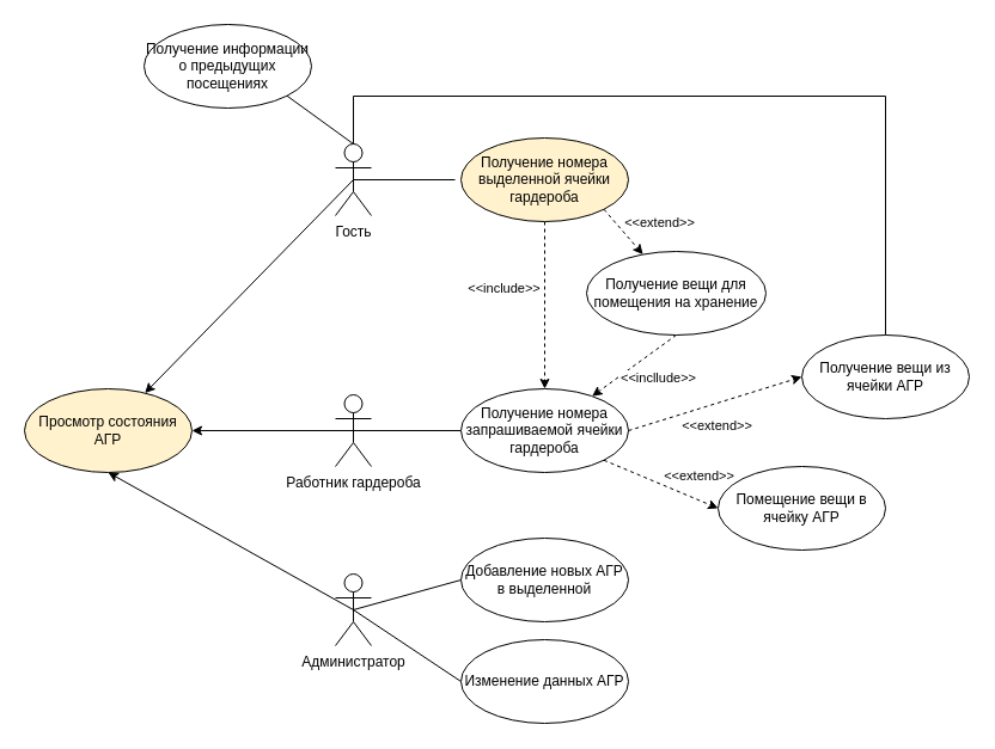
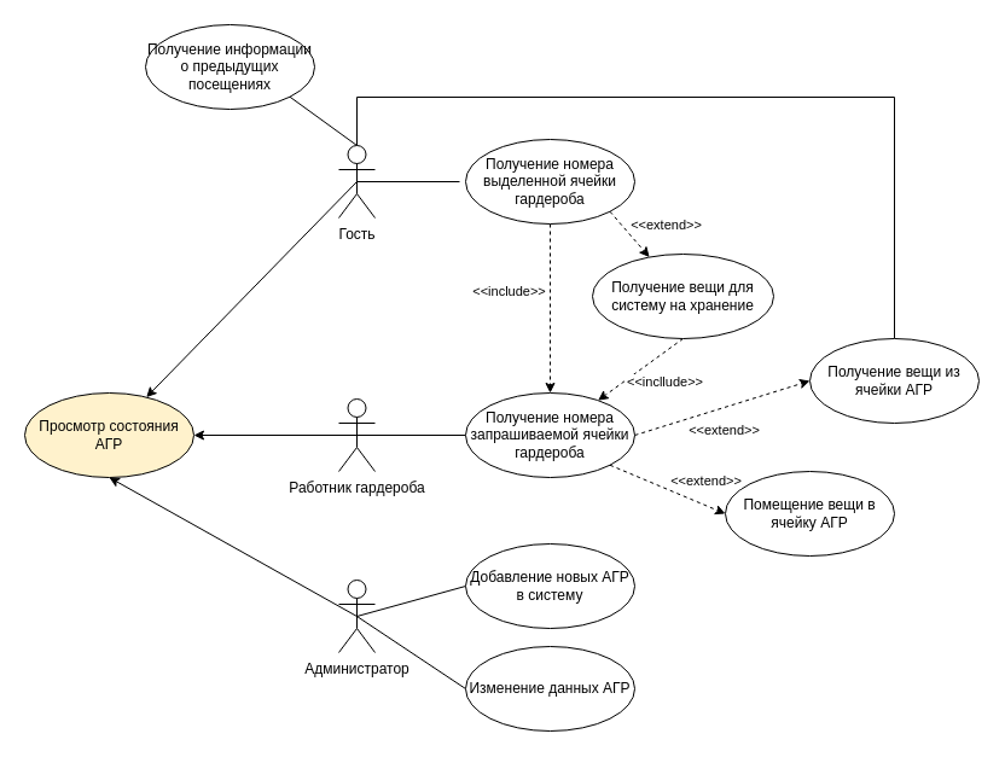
  <mxCell id="0" />
  <mxCell id="1" parent="0" />
  <mxCell id="2" style="edgeStyle=orthogonalEdgeStyle;rounded=0;orthogonalLoop=1;jettySize=auto;html=1;exitX=0.5;exitY=0.5;exitDx=0;exitDy=0;exitPerimeter=0;endArrow=none;endFill=0;" edge="1" parent="1" source="5" target="23"><mxGeometry relative="1" as="geometry"><Array as="points"><mxPoint x="295" y="80" /><mxPoint x="740" y="80" /></Array></mxGeometry></mxCell>
  <mxCell id="3" style="rounded=0;orthogonalLoop=1;jettySize=auto;html=1;exitX=0.5;exitY=0;exitDx=0;exitDy=0;exitPerimeter=0;entryX=1;entryY=1;entryDx=0;entryDy=0;endArrow=none;endFill=0;" edge="1" parent="1" source="5" target="32"><mxGeometry relative="1" as="geometry" /></mxCell>
  <mxCell id="4" style="rounded=0;orthogonalLoop=1;jettySize=auto;html=1;exitX=0.5;exitY=0.5;exitDx=0;exitDy=0;exitPerimeter=0;" edge="1" parent="1" source="5" target="13"><mxGeometry relative="1" as="geometry" /></mxCell>
  <mxCell id="5" value="Гость" style="shape=umlActor;verticalLabelPosition=bottom;verticalAlign=top;html=1;" vertex="1" parent="1"><mxGeometry x="280" y="120" width="30" height="60" as="geometry" /></mxCell>
  <mxCell id="6" style="rounded=0;orthogonalLoop=1;jettySize=auto;html=1;exitX=0.5;exitY=0.5;exitDx=0;exitDy=0;exitPerimeter=0;entryX=0;entryY=0.5;entryDx=0;entryDy=0;endArrow=none;endFill=0;" edge="1" parent="1" source="8" target="22"><mxGeometry relative="1" as="geometry" /></mxCell>
  <mxCell id="7" style="rounded=0;orthogonalLoop=1;jettySize=auto;html=1;exitX=0.5;exitY=0.5;exitDx=0;exitDy=0;exitPerimeter=0;entryX=1;entryY=0.5;entryDx=0;entryDy=0;" edge="1" parent="1" source="8" target="13"><mxGeometry relative="1" as="geometry" /></mxCell>
  <mxCell id="8" value="Работник гардероба" style="shape=umlActor;verticalLabelPosition=bottom;verticalAlign=top;html=1;" vertex="1" parent="1"><mxGeometry x="280" y="330" width="30" height="60" as="geometry" /></mxCell>
  <mxCell id="9" style="rounded=0;orthogonalLoop=1;jettySize=auto;html=1;exitX=0.5;exitY=0.5;exitDx=0;exitDy=0;exitPerimeter=0;entryX=0;entryY=0.5;entryDx=0;entryDy=0;endArrow=none;endFill=0;" edge="1" parent="1" source="12" target="14"><mxGeometry relative="1" as="geometry" /></mxCell>
  <mxCell id="10" style="rounded=0;orthogonalLoop=1;jettySize=auto;html=1;exitX=0.5;exitY=0.5;exitDx=0;exitDy=0;exitPerimeter=0;entryX=0;entryY=0.5;entryDx=0;entryDy=0;endArrow=none;endFill=0;" edge="1" parent="1" source="12" target="15"><mxGeometry relative="1" as="geometry" /></mxCell>
  <mxCell id="11" style="rounded=0;orthogonalLoop=1;jettySize=auto;html=1;exitX=0.5;exitY=0.5;exitDx=0;exitDy=0;exitPerimeter=0;entryX=0.5;entryY=1;entryDx=0;entryDy=0;" edge="1" parent="1" source="12" target="13"><mxGeometry relative="1" as="geometry" /></mxCell>
  <mxCell id="12" value="Администратор&lt;br&gt;" style="shape=umlActor;verticalLabelPosition=bottom;verticalAlign=top;html=1;" vertex="1" parent="1"><mxGeometry x="280" y="480" width="30" height="60" as="geometry" /></mxCell>
  <mxCell id="13" value="Просмотр состояния АГР" style="ellipse;whiteSpace=wrap;html=1;fillColor=#fff2cc;" vertex="1" parent="1"><mxGeometry x="20" y="325" width="140" height="70" as="geometry" /></mxCell>
- <mxCell id="14" value="Добавление новых АГР в выделенной" style="ellipse;whiteSpace=wrap;html=1;" vertex="1" parent="1"><mxGeometry x="385" y="450" width="140" height="70" as="geometry" /></mxCell>
+ <mxCell id="14" value="Добавление новых АГР в систему" style="ellipse;whiteSpace=wrap;html=1;" vertex="1" parent="1"><mxGeometry x="385" y="450" width="140" height="70" as="geometry" /></mxCell>
  <mxCell id="15" value="Изменение данных АГР" style="ellipse;whiteSpace=wrap;html=1;" vertex="1" parent="1"><mxGeometry x="385" y="535" width="140" height="70" as="geometry" /></mxCell>
  <mxCell id="16" style="rounded=0;orthogonalLoop=1;jettySize=auto;html=1;entryX=0.5;entryY=0;entryDx=0;entryDy=0;endArrow=classic;endFill=1;dashed=1;" edge="1" parent="1" source="20" target="22"><mxGeometry relative="1" as="geometry" /></mxCell>
  <mxCell id="17" value="&amp;lt;&amp;lt;include&amp;gt;&amp;gt;" style="edgeLabel;html=1;align=center;verticalAlign=middle;resizable=0;points=[];" vertex="1" connectable="0" parent="16"><mxGeometry x="-0.343" y="-1" relative="1" as="geometry"><mxPoint x="-34" y="9" as="offset" /></mxGeometry></mxCell>
  <mxCell id="18" style="rounded=0;orthogonalLoop=1;jettySize=auto;html=1;exitX=1;exitY=1;exitDx=0;exitDy=0;dashed=1;" edge="1" parent="1" source="20" target="27"><mxGeometry relative="1" as="geometry" /></mxCell>
  <mxCell id="19" value="&amp;lt;&amp;lt;extend&amp;gt;&amp;gt;" style="edgeLabel;html=1;align=center;verticalAlign=middle;resizable=0;points=[];" vertex="1" connectable="0" parent="18"><mxGeometry x="0.062" y="-1" relative="1" as="geometry"><mxPoint x="29" y="-10" as="offset" /></mxGeometry></mxCell>
- <mxCell id="20" value="Получение номера выделенной ячейки гардероба" style="ellipse;whiteSpace=wrap;html=1;fillColor=#fff2cc;" vertex="1" parent="1"><mxGeometry x="385" y="115" width="140" height="70" as="geometry" /></mxCell>
+ <mxCell id="20" value="Получение номера выделенной ячейки гардероба" style="ellipse;whiteSpace=wrap;html=1;" vertex="1" parent="1"><mxGeometry x="385" y="115" width="140" height="70" as="geometry" /></mxCell>
  <mxCell id="21" style="rounded=0;orthogonalLoop=1;jettySize=auto;html=1;endArrow=none;endFill=0;entryX=0.5;entryY=0.5;entryDx=0;entryDy=0;entryPerimeter=0;" edge="1" parent="1" target="5"><mxGeometry relative="1" as="geometry"><mxPoint x="380" y="150" as="sourcePoint" /><mxPoint x="181" y="247" as="targetPoint" /><Array as="points" /></mxGeometry></mxCell>
  <mxCell id="22" value="Получение номера запрашиваемой ячейки гардероба" style="ellipse;whiteSpace=wrap;html=1;" vertex="1" parent="1"><mxGeometry x="385" y="325" width="140" height="70" as="geometry" /></mxCell>
  <mxCell id="23" value="Получение вещи из ячейки АГР" style="ellipse;whiteSpace=wrap;html=1;" vertex="1" parent="1"><mxGeometry x="670" y="280" width="140" height="70" as="geometry" /></mxCell>
  <mxCell id="24" value="Помещение вещи в ячейку АГР" style="ellipse;whiteSpace=wrap;html=1;" vertex="1" parent="1"><mxGeometry x="600" y="390" width="140" height="70" as="geometry" /></mxCell>
  <mxCell id="25" style="rounded=0;orthogonalLoop=1;jettySize=auto;html=1;exitX=0.5;exitY=1;exitDx=0;exitDy=0;dashed=1;" edge="1" parent="1" source="27" target="22"><mxGeometry relative="1" as="geometry" /></mxCell>
  <mxCell id="26" value="&amp;lt;&amp;lt;incllude&amp;gt;&amp;gt;" style="edgeLabel;html=1;align=center;verticalAlign=middle;resizable=0;points=[];" vertex="1" connectable="0" parent="25"><mxGeometry x="-0.339" y="4" relative="1" as="geometry"><mxPoint x="6" y="15" as="offset" /></mxGeometry></mxCell>
- <mxCell id="27" value="Получение вещи для помещения на хранение" style="ellipse;whiteSpace=wrap;html=1;" vertex="1" parent="1"><mxGeometry x="490" y="210" width="150" height="70" as="geometry" /></mxCell>
+ <mxCell id="27" value="Получение вещи для систему на хранение" style="ellipse;whiteSpace=wrap;html=1;" vertex="1" parent="1"><mxGeometry x="490" y="210" width="150" height="70" as="geometry" /></mxCell>
  <mxCell id="28" style="rounded=0;orthogonalLoop=1;jettySize=auto;html=1;dashed=1;entryX=0;entryY=0.5;entryDx=0;entryDy=0;exitX=1;exitY=0.5;exitDx=0;exitDy=0;" edge="1" parent="1" source="22" target="23"><mxGeometry relative="1" as="geometry"><mxPoint x="550" y="370" as="sourcePoint" /><mxPoint x="547" y="223" as="targetPoint" /></mxGeometry></mxCell>
  <mxCell id="29" value="&amp;lt;&amp;lt;extend&amp;gt;&amp;gt;" style="edgeLabel;html=1;align=center;verticalAlign=middle;resizable=0;points=[];" vertex="1" connectable="0" parent="28"><mxGeometry x="0.062" y="-1" relative="1" as="geometry"><mxPoint x="-4" y="19" as="offset" /></mxGeometry></mxCell>
  <mxCell id="30" style="rounded=0;orthogonalLoop=1;jettySize=auto;html=1;exitX=1;exitY=1;exitDx=0;exitDy=0;dashed=1;entryX=0;entryY=0.5;entryDx=0;entryDy=0;" edge="1" parent="1" source="22" target="24"><mxGeometry relative="1" as="geometry"><mxPoint x="535" y="370" as="sourcePoint" /><mxPoint x="682" y="332" as="targetPoint" /></mxGeometry></mxCell>
  <mxCell id="31" value="&amp;lt;&amp;lt;extend&amp;gt;&amp;gt;" style="edgeLabel;html=1;align=center;verticalAlign=middle;resizable=0;points=[];" vertex="1" connectable="0" parent="30"><mxGeometry x="0.062" y="-1" relative="1" as="geometry"><mxPoint x="29" y="-10" as="offset" /></mxGeometry></mxCell>
  <mxCell id="32" value="Получение информации о предыдущих посещениях" style="ellipse;whiteSpace=wrap;html=1;" vertex="1" parent="1"><mxGeometry x="120" y="20" width="140" height="70" as="geometry" /></mxCell>
